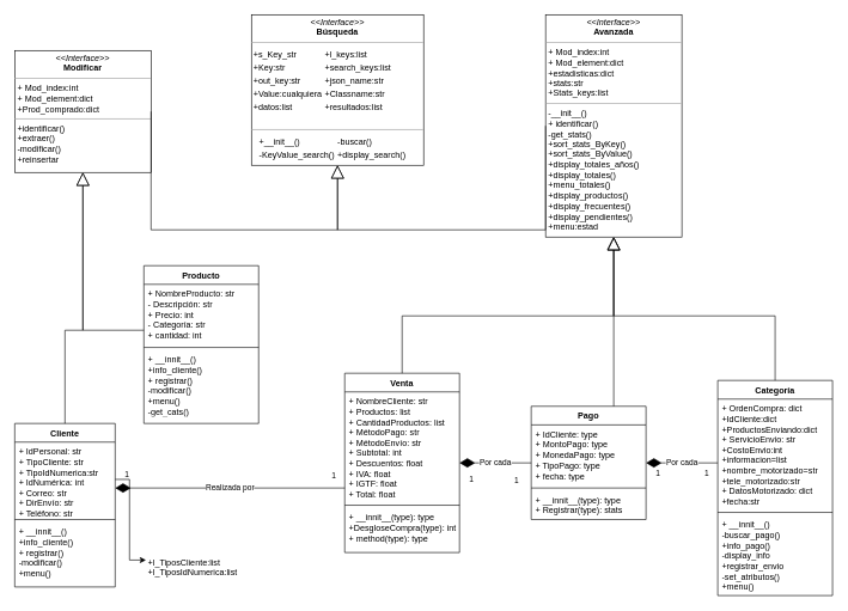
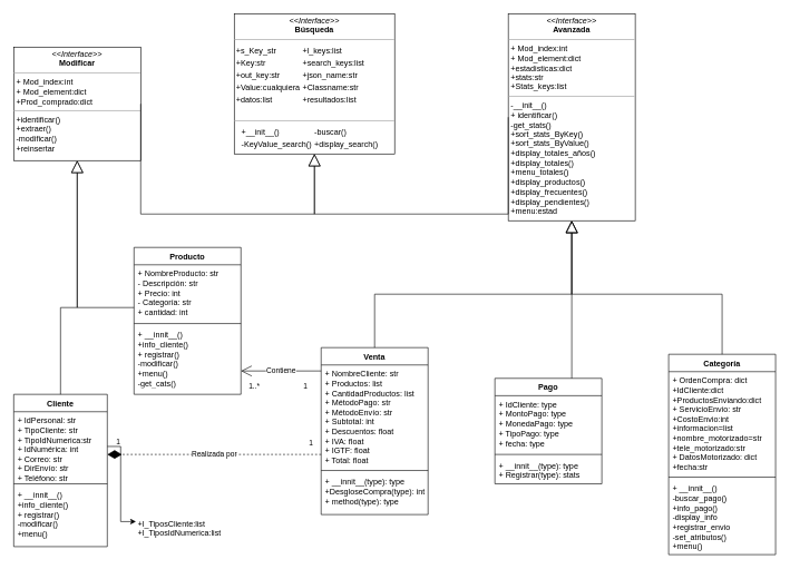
  <mxCell id="0" />
  <mxCell id="1" parent="0" />
  <mxCell id="2" value="Producto" style="swimlane;fontStyle=1;align=center;verticalAlign=top;childLayout=stackLayout;horizontal=1;startSize=26;horizontalStack=0;resizeParent=1;resizeParentMax=0;resizeLast=0;collapsible=1;marginBottom=0;whiteSpace=wrap;html=1;rounded=0;" parent="1" vertex="1"><mxGeometry x="200" y="370" width="160" height="220" as="geometry" /></mxCell>
  <mxCell id="3" value="+ NombreProducto: str&lt;br&gt;- Descripción: str&lt;br&gt;+ Precio: int&lt;br&gt;- Categoría: str&lt;br&gt;+ cantidad: int" style="text;strokeColor=none;fillColor=none;align=left;verticalAlign=top;spacingLeft=4;spacingRight=4;overflow=hidden;rotatable=0;points=[[0,0.5],[1,0.5]];portConstraint=eastwest;whiteSpace=wrap;html=1;rounded=0;" parent="2" vertex="1"><mxGeometry y="26" width="160" height="84" as="geometry" /></mxCell>
  <mxCell id="4" value="" style="line;strokeWidth=1;fillColor=none;align=left;verticalAlign=middle;spacingTop=-1;spacingLeft=3;spacingRight=3;rotatable=0;labelPosition=right;points=[];portConstraint=eastwest;strokeColor=inherit;rounded=0;" parent="2" vertex="1"><mxGeometry y="110" width="160" height="8" as="geometry" /></mxCell>
  <mxCell id="5" value="+ __innit__()&lt;br style=&quot;border-color: var(--border-color);&quot;&gt;+info_cliente()&lt;br style=&quot;border-color: var(--border-color);&quot;&gt;+ registrar()&lt;br style=&quot;border-color: var(--border-color);&quot;&gt;-modificar()&lt;br style=&quot;border-color: var(--border-color);&quot;&gt;+menu()&lt;br&gt;-get_cats()" style="text;strokeColor=none;fillColor=none;align=left;verticalAlign=top;spacingLeft=4;spacingRight=4;overflow=hidden;rotatable=0;points=[[0,0.5],[1,0.5]];portConstraint=eastwest;whiteSpace=wrap;html=1;rounded=0;" parent="2" vertex="1"><mxGeometry y="118" width="160" height="102" as="geometry" /></mxCell>
  <mxCell id="6" value="Cliente" style="swimlane;fontStyle=1;align=center;verticalAlign=top;childLayout=stackLayout;horizontal=1;startSize=26;horizontalStack=0;resizeParent=1;resizeParentMax=0;resizeLast=0;collapsible=1;marginBottom=0;whiteSpace=wrap;html=1;rounded=0;" parent="1" vertex="1"><mxGeometry x="20" y="590" width="140" height="228" as="geometry" /></mxCell>
  <mxCell id="7" value="+ IdPersonal: str&lt;br&gt;+ TipoCliente: str&lt;br&gt;+ TipoIdNumerica:str&lt;br&gt;+ IdNumérica: int&lt;br&gt;+ Correo: str&lt;br&gt;+ DirEnvío: str&lt;br&gt;+ Teléfono: str" style="text;strokeColor=none;fillColor=none;align=left;verticalAlign=top;spacingLeft=4;spacingRight=4;overflow=hidden;rotatable=0;points=[[0,0.5],[1,0.5]];portConstraint=eastwest;whiteSpace=wrap;html=1;rounded=0;" parent="6" vertex="1"><mxGeometry y="26" width="140" height="104" as="geometry" /></mxCell>
  <mxCell id="8" value="" style="line;strokeWidth=1;fillColor=none;align=left;verticalAlign=middle;spacingTop=-1;spacingLeft=3;spacingRight=3;rotatable=0;labelPosition=right;points=[];portConstraint=eastwest;strokeColor=inherit;rounded=0;" parent="6" vertex="1"><mxGeometry y="130" width="140" height="8" as="geometry" /></mxCell>
  <mxCell id="9" value="+ __innit__()&lt;br&gt;+info_cliente()&lt;br style=&quot;border-color: var(--border-color);&quot;&gt;+ registrar()&lt;br&gt;-modificar()&lt;br&gt;+menu()" style="text;strokeColor=none;fillColor=none;align=left;verticalAlign=top;spacingLeft=4;spacingRight=4;overflow=hidden;rotatable=0;points=[[0,0.5],[1,0.5]];portConstraint=eastwest;whiteSpace=wrap;html=1;rounded=0;" parent="6" vertex="1"><mxGeometry y="138" width="140" height="90" as="geometry" /></mxCell>
  <mxCell id="10" value="Venta" style="swimlane;fontStyle=1;align=center;verticalAlign=top;childLayout=stackLayout;horizontal=1;startSize=26;horizontalStack=0;resizeParent=1;resizeParentMax=0;resizeLast=0;collapsible=1;marginBottom=0;whiteSpace=wrap;html=1;rounded=0;" parent="1" vertex="1"><mxGeometry x="480" y="520" width="160" height="250" as="geometry" /></mxCell>
  <mxCell id="11" value="+ NombreCliente: str&lt;br&gt;+ Productos: list&lt;br&gt;+ CantidadProductos: list&lt;br&gt;+ MétodoPago: str&lt;br&gt;+ MétodoEnvío: str&lt;br&gt;+ Subtotal: int&lt;br&gt;+ Descuentos: float&lt;br&gt;+ IVA: float&lt;br&gt;+ IGTF: float&lt;br&gt;+ Total: float" style="text;strokeColor=none;fillColor=none;align=left;verticalAlign=top;spacingLeft=4;spacingRight=4;overflow=hidden;rotatable=0;points=[[0,0.5],[1,0.5]];portConstraint=eastwest;whiteSpace=wrap;html=1;rounded=0;" parent="10" vertex="1"><mxGeometry y="26" width="160" height="154" as="geometry" /></mxCell>
  <mxCell id="12" value="" style="line;strokeWidth=1;fillColor=none;align=left;verticalAlign=middle;spacingTop=-1;spacingLeft=3;spacingRight=3;rotatable=0;labelPosition=right;points=[];portConstraint=eastwest;strokeColor=inherit;rounded=0;" parent="10" vertex="1"><mxGeometry y="180" width="160" height="8" as="geometry" /></mxCell>
  <mxCell id="13" value="+ __innit__(type): type&lt;br style=&quot;border-color: var(--border-color);&quot;&gt;+DesgloseCompra(type): int&lt;br&gt;+ method(type): type" style="text;strokeColor=none;fillColor=none;align=left;verticalAlign=top;spacingLeft=4;spacingRight=4;overflow=hidden;rotatable=0;points=[[0,0.5],[1,0.5]];portConstraint=eastwest;whiteSpace=wrap;html=1;rounded=0;" parent="10" vertex="1"><mxGeometry y="188" width="160" height="62" as="geometry" /></mxCell>
  <mxCell id="14" value="Pago" style="swimlane;fontStyle=1;align=center;verticalAlign=top;childLayout=stackLayout;horizontal=1;startSize=26;horizontalStack=0;resizeParent=1;resizeParentMax=0;resizeLast=0;collapsible=1;marginBottom=0;whiteSpace=wrap;html=1;rounded=0;" parent="1" vertex="1"><mxGeometry x="740" y="566" width="160" height="158" as="geometry" /></mxCell>
  <mxCell id="15" value="+ IdCliente: type&lt;br&gt;+ MontoPago: type&lt;br&gt;+ MonedaPago: type&lt;br&gt;+ TipoPago: type&lt;br&gt;+ fecha: type" style="text;strokeColor=none;fillColor=none;align=left;verticalAlign=top;spacingLeft=4;spacingRight=4;overflow=hidden;rotatable=0;points=[[0,0.5],[1,0.5]];portConstraint=eastwest;whiteSpace=wrap;html=1;rounded=0;" parent="14" vertex="1"><mxGeometry y="26" width="160" height="84" as="geometry" /></mxCell>
  <mxCell id="16" value="" style="line;strokeWidth=1;fillColor=none;align=left;verticalAlign=middle;spacingTop=-1;spacingLeft=3;spacingRight=3;rotatable=0;labelPosition=right;points=[];portConstraint=eastwest;strokeColor=inherit;rounded=0;" parent="14" vertex="1"><mxGeometry y="110" width="160" height="8" as="geometry" /></mxCell>
  <mxCell id="17" value="+ __innit__(type): type&lt;br style=&quot;border-color: var(--border-color);&quot;&gt;+ Registrar(type): stats" style="text;strokeColor=none;fillColor=none;align=left;verticalAlign=top;spacingLeft=4;spacingRight=4;overflow=hidden;rotatable=0;points=[[0,0.5],[1,0.5]];portConstraint=eastwest;whiteSpace=wrap;html=1;rounded=0;" parent="14" vertex="1"><mxGeometry y="118" width="160" height="40" as="geometry" /></mxCell>
  <mxCell id="18" value="Categoría" style="swimlane;fontStyle=1;align=center;verticalAlign=top;childLayout=stackLayout;horizontal=1;startSize=26;horizontalStack=0;resizeParent=1;resizeParentMax=0;resizeLast=0;collapsible=1;marginBottom=0;whiteSpace=wrap;html=1;rounded=0;" parent="1" vertex="1"><mxGeometry x="1000" y="530" width="160" height="300" as="geometry" /></mxCell>
  <mxCell id="19" value="+ OrdenCompra: dict&lt;br&gt;+IdCliente:dict&lt;br&gt;+ProductosEnviando:dict&lt;br&gt;+ ServicioEnvio: str&lt;br&gt;+CostoEnvio:int&lt;br&gt;+informacion=list&lt;br&gt;+nombre_motorizado=str&lt;br&gt;+tele_motorizado:str&lt;br&gt;+ DatosMotorizado: dict&lt;br&gt;+fecha:str&lt;br&gt;" style="text;strokeColor=none;fillColor=none;align=left;verticalAlign=top;spacingLeft=4;spacingRight=4;overflow=hidden;rotatable=0;points=[[0,0.5],[1,0.5]];portConstraint=eastwest;whiteSpace=wrap;html=1;rounded=0;" parent="18" vertex="1"><mxGeometry y="26" width="160" height="154" as="geometry" /></mxCell>
  <mxCell id="20" value="" style="line;strokeWidth=1;fillColor=none;align=left;verticalAlign=middle;spacingTop=-1;spacingLeft=3;spacingRight=3;rotatable=0;labelPosition=right;points=[];portConstraint=eastwest;strokeColor=inherit;rounded=0;" parent="18" vertex="1"><mxGeometry y="180" width="160" height="8" as="geometry" /></mxCell>
  <mxCell id="21" value="+ __innit__()&lt;br style=&quot;border-color: var(--border-color);&quot;&gt;-buscar_pago()&lt;br&gt;+info_pago()&lt;br&gt;-display_info&lt;br&gt;+registrar_envio&lt;br&gt;-set_atributos()&lt;br&gt;+menu()" style="text;strokeColor=none;fillColor=none;align=left;verticalAlign=top;spacingLeft=4;spacingRight=4;overflow=hidden;rotatable=0;points=[[0,0.5],[1,0.5]];portConstraint=eastwest;whiteSpace=wrap;html=1;rounded=0;" parent="18" vertex="1"><mxGeometry y="188" width="160" height="112" as="geometry" /></mxCell>
- <mxCell id="25" value="Realizada por" style="endArrow=diamondThin;html=1;endSize=19;startArrow=none;startSize=14;startFill=0;rounded=0;endFill=1;edgeStyle=elbowEdgeStyle;elbow=vertical;" parent="1" source="10" target="6" edge="1"><mxGeometry relative="1" as="geometry"><mxPoint x="220" y="180" as="sourcePoint" /><mxPoint x="274" y="260" as="targetPoint" /></mxGeometry></mxCell>
+ <mxCell id="22" value="Contiene" style="endArrow=none;html=1;endSize=12;startArrow=open;startSize=14;startFill=0;rounded=0;endFill=0;edgeStyle=elbowEdgeStyle;elbow=vertical;" parent="1" source="2" target="10" edge="1"><mxGeometry relative="1" as="geometry"><mxPoint x="370" y="260" as="sourcePoint" /><mxPoint x="210" y="250" as="targetPoint" /></mxGeometry></mxCell>
+ <mxCell id="23" value="1..*" style="edgeLabel;resizable=0;html=1;align=left;verticalAlign=top;rounded=0;" parent="22" connectable="0" vertex="1"><mxGeometry x="-1" relative="1" as="geometry"><mxPoint x="10" y="10" as="offset" /></mxGeometry></mxCell>
+ <mxCell id="24" value="1" style="edgeLabel;resizable=0;html=1;align=right;verticalAlign=top;rounded=0;" parent="22" connectable="0" vertex="1"><mxGeometry x="1" relative="1" as="geometry"><mxPoint x="-20" y="10" as="offset" /></mxGeometry></mxCell>
+ <mxCell id="25" value="Realizada por" style="endArrow=diamondThin;html=1;endSize=19;startArrow=none;startSize=14;startFill=0;rounded=0;endFill=1;edgeStyle=elbowEdgeStyle;elbow=vertical;dashed=1;" parent="1" source="10" target="6" edge="1"><mxGeometry relative="1" as="geometry"><mxPoint x="220" y="180" as="sourcePoint" /><mxPoint x="274" y="260" as="targetPoint" /></mxGeometry></mxCell>
  <mxCell id="26" value="1" style="edgeLabel;resizable=0;html=1;align=left;verticalAlign=top;rounded=0;" parent="25" connectable="0" vertex="1"><mxGeometry x="-1" relative="1" as="geometry"><mxPoint x="-20" y="-30" as="offset" /></mxGeometry></mxCell>
  <mxCell id="27" value="1" style="edgeLabel;resizable=0;html=1;align=right;verticalAlign=top;rounded=0;" parent="25" connectable="0" vertex="1"><mxGeometry x="1" relative="1" as="geometry"><mxPoint x="20" y="-31" as="offset" /></mxGeometry></mxCell>
- <mxCell id="28" value="Por cada" style="endArrow=diamondThin;html=1;endSize=19;startArrow=none;startSize=14;startFill=0;rounded=0;endFill=1;edgeStyle=elbowEdgeStyle;elbow=vertical;" parent="1" source="14" target="10" edge="1"><mxGeometry relative="1" as="geometry"><mxPoint x="590" y="350" as="sourcePoint" /><mxPoint x="690" y="490" as="targetPoint" /></mxGeometry></mxCell>
- <mxCell id="29" value="1" style="edgeLabel;resizable=0;html=1;align=left;verticalAlign=top;rounded=0;" parent="28" connectable="0" vertex="1"><mxGeometry x="-1" relative="1" as="geometry"><mxPoint x="-25" y="11" as="offset" /></mxGeometry></mxCell>
- <mxCell id="30" value="1" style="edgeLabel;resizable=0;html=1;align=right;verticalAlign=top;rounded=0;" parent="28" connectable="0" vertex="1"><mxGeometry x="1" relative="1" as="geometry"><mxPoint x="20" y="10" as="offset" /></mxGeometry></mxCell>
- <mxCell id="31" value="Por cada" style="endArrow=diamondThin;html=1;endSize=19;startArrow=none;startSize=14;startFill=0;rounded=0;endFill=1;edgeStyle=elbowEdgeStyle;elbow=vertical;" parent="1" source="18" target="14" edge="1"><mxGeometry relative="1" as="geometry"><mxPoint x="581" y="506" as="sourcePoint" /><mxPoint x="480" y="276" as="targetPoint" /></mxGeometry></mxCell>
- <mxCell id="32" value="1" style="edgeLabel;resizable=0;html=1;align=left;verticalAlign=top;rounded=0;" parent="31" connectable="0" vertex="1"><mxGeometry x="-1" relative="1" as="geometry"><mxPoint x="-20" y="1" as="offset" /></mxGeometry></mxCell>
- <mxCell id="33" value="1" style="edgeLabel;resizable=0;html=1;align=right;verticalAlign=top;rounded=0;" parent="31" connectable="0" vertex="1"><mxGeometry x="1" relative="1" as="geometry"><mxPoint x="20" y="1" as="offset" /></mxGeometry></mxCell>
  <mxCell id="34" value="&lt;p style=&quot;margin:0px;margin-top:4px;text-align:center;&quot;&gt;&lt;i&gt;&amp;lt;&amp;lt;Interface&amp;gt;&amp;gt;&lt;/i&gt;&lt;br&gt;&lt;b&gt;Búsqueda&lt;/b&gt;&lt;/p&gt;&lt;hr size=&quot;1&quot;&gt;&lt;table style=&quot;background-color: initial;&quot;&gt;&lt;tbody&gt;&lt;tr&gt;&lt;td&gt;+s_Key_str&lt;br&gt;&lt;/td&gt;&lt;td&gt;+l_keys:list&lt;br&gt;&lt;/td&gt;&lt;/tr&gt;&lt;tr&gt;&lt;td&gt;+Key:str&lt;br&gt;&lt;/td&gt;&lt;td&gt;+search_keys:list&lt;br&gt;&lt;/td&gt;&lt;/tr&gt;&lt;tr&gt;&lt;td&gt;+out_key:str&lt;br&gt;&lt;/td&gt;&lt;td&gt;+json_name:str&lt;br&gt;&lt;/td&gt;&lt;/tr&gt;&lt;tr&gt;&lt;td&gt;+Value:cualquiera&lt;br&gt;&lt;/td&gt;&lt;td&gt;+Classname:str&lt;br&gt;&lt;/td&gt;&lt;/tr&gt;&lt;tr&gt;&lt;td&gt;+datos:list&lt;br&gt;&lt;/td&gt;&lt;td&gt;+resultados:list&lt;br&gt;&lt;/td&gt;&lt;/tr&gt;&lt;/tbody&gt;&lt;/table&gt;&lt;p style=&quot;margin:0px;margin-left:4px;&quot;&gt;&lt;br&gt;&lt;/p&gt;&lt;hr size=&quot;1&quot;&gt;&lt;table style=&quot;background-color: initial;&quot;&gt;&lt;tbody&gt;&lt;tr&gt;&lt;td&gt;&lt;br&gt;&lt;/td&gt;&lt;td&gt;&lt;br&gt;&lt;/td&gt;&lt;td&gt;+__init__()&lt;br&gt;&lt;/td&gt;&lt;td&gt;-buscar()&lt;br&gt;&lt;/td&gt;&lt;/tr&gt;&lt;tr&gt;&lt;td&gt;&lt;br&gt;&lt;/td&gt;&lt;td&gt;&lt;br&gt;&lt;/td&gt;&lt;td&gt;-KeyValue_search()&lt;br&gt;&lt;/td&gt;&lt;td&gt;+display_search()&lt;br&gt;&lt;/td&gt;&lt;/tr&gt;&lt;/tbody&gt;&lt;/table&gt;&lt;p style=&quot;margin:0px;margin-left:4px;&quot;&gt;&lt;br&gt;&lt;/p&gt;" style="verticalAlign=top;align=left;overflow=fill;fontSize=12;fontFamily=Helvetica;html=1;whiteSpace=wrap;" parent="1" vertex="1"><mxGeometry x="350" y="20" width="240" height="210" as="geometry" /></mxCell>
  <mxCell id="35" value="&lt;p style=&quot;margin:0px;margin-top:4px;text-align:center;&quot;&gt;&lt;i&gt;&amp;lt;&amp;lt;Interface&amp;gt;&amp;gt;&lt;/i&gt;&lt;br&gt;&lt;b&gt;Modificar&lt;/b&gt;&lt;/p&gt;&lt;hr size=&quot;1&quot;&gt;&lt;p style=&quot;margin:0px;margin-left:4px;&quot;&gt;+ Mod_index:int&lt;br&gt;+ Mod_element:dict&lt;/p&gt;&lt;p style=&quot;margin:0px;margin-left:4px;&quot;&gt;+Prod_comprado:dict&lt;/p&gt;&lt;hr size=&quot;1&quot;&gt;&lt;p style=&quot;margin:0px;margin-left:4px;&quot;&gt;+identificar()&lt;/p&gt;&lt;p style=&quot;margin:0px;margin-left:4px;&quot;&gt;+extraer()&lt;/p&gt;&lt;p style=&quot;margin:0px;margin-left:4px;&quot;&gt;-modificar()&lt;/p&gt;&lt;p style=&quot;margin:0px;margin-left:4px;&quot;&gt;+reinsertar&lt;/p&gt;" style="verticalAlign=top;align=left;overflow=fill;fontSize=12;fontFamily=Helvetica;html=1;whiteSpace=wrap;" parent="1" vertex="1"><mxGeometry x="20" y="70" width="190" height="170" as="geometry" /></mxCell>
  <mxCell id="36" value="&lt;p style=&quot;margin:0px;margin-top:4px;text-align:center;&quot;&gt;&lt;i&gt;&amp;lt;&amp;lt;Interface&amp;gt;&amp;gt;&lt;/i&gt;&lt;br&gt;&lt;b&gt;Avanzada&lt;/b&gt;&lt;/p&gt;&lt;hr size=&quot;1&quot;&gt;&lt;p style=&quot;margin:0px;margin-left:4px;&quot;&gt;+ Mod_index:int&lt;br&gt;+ Mod_element:dict&lt;/p&gt;&lt;p style=&quot;margin:0px;margin-left:4px;&quot;&gt;+estadisticas:dict&lt;/p&gt;&lt;p style=&quot;margin:0px;margin-left:4px;&quot;&gt;+stats:str&lt;/p&gt;&lt;p style=&quot;margin:0px;margin-left:4px;&quot;&gt;+Stats_keys:list&lt;/p&gt;&lt;hr size=&quot;1&quot;&gt;&lt;p style=&quot;margin:0px;margin-left:4px;&quot;&gt;-__init__()&lt;/p&gt;&lt;p style=&quot;margin:0px;margin-left:4px;&quot;&gt;+ identificar()&lt;br&gt;-get_stats()&lt;/p&gt;&lt;p style=&quot;margin:0px;margin-left:4px;&quot;&gt;+sort_stats_ByKey()&lt;/p&gt;&lt;p style=&quot;margin:0px;margin-left:4px;&quot;&gt;+sort_stats_ByValue()&lt;/p&gt;&lt;p style=&quot;margin:0px;margin-left:4px;&quot;&gt;+display_totales_años()&lt;/p&gt;&lt;p style=&quot;margin:0px;margin-left:4px;&quot;&gt;+display_totales()&lt;/p&gt;&lt;p style=&quot;margin:0px;margin-left:4px;&quot;&gt;+menu_totales()&lt;/p&gt;&lt;p style=&quot;margin:0px;margin-left:4px;&quot;&gt;+display_productos()&lt;/p&gt;&lt;p style=&quot;margin:0px;margin-left:4px;&quot;&gt;+display_frecuentes()&lt;/p&gt;&lt;p style=&quot;margin:0px;margin-left:4px;&quot;&gt;+display_pendientes()&lt;/p&gt;&lt;p style=&quot;margin:0px;margin-left:4px;&quot;&gt;+menu:estad&lt;/p&gt;" style="verticalAlign=top;align=left;overflow=fill;fontSize=12;fontFamily=Helvetica;html=1;whiteSpace=wrap;" parent="1" vertex="1"><mxGeometry x="760" y="20" width="190" height="310" as="geometry" /></mxCell>
  <mxCell id="37" value="" style="endArrow=block;endSize=16;endFill=0;html=1;rounded=0;targetPerimeterSpacing=0;sourcePerimeterSpacing=0;startSize=6;entryX=0.5;entryY=1;entryDx=0;entryDy=0;exitX=0;exitY=0.5;exitDx=0;exitDy=0;edgeStyle=elbowEdgeStyle;elbow=vertical;" parent="1" source="36" target="34" edge="1"><mxGeometry width="160" relative="1" as="geometry"><mxPoint x="393.57" y="320" as="sourcePoint" /><mxPoint x="396.427" y="220" as="targetPoint" /><Array as="points"><mxPoint x="485" y="320" /></Array></mxGeometry></mxCell>
  <mxCell id="38" value="" style="endArrow=block;endSize=16;endFill=0;html=1;rounded=0;targetPerimeterSpacing=0;sourcePerimeterSpacing=0;startSize=6;movable=1;resizable=1;rotatable=1;deletable=1;editable=1;locked=0;connectable=1;strokeColor=default;shadow=0;entryX=0.5;entryY=1;entryDx=0;entryDy=0;exitX=1;exitY=0.5;exitDx=0;exitDy=0;edgeStyle=elbowEdgeStyle;elbow=vertical;" parent="1" source="35" target="34" edge="1"><mxGeometry width="160" relative="1" as="geometry"><mxPoint x="340" y="400" as="sourcePoint" /><mxPoint x="400" y="320" as="targetPoint" /><Array as="points"><mxPoint x="370" y="320" /></Array></mxGeometry></mxCell>
  <mxCell id="39" value="" style="endArrow=block;endSize=16;endFill=0;html=1;rounded=0;targetPerimeterSpacing=0;sourcePerimeterSpacing=0;startSize=6;movable=1;resizable=1;rotatable=1;deletable=1;editable=1;locked=0;connectable=1;strokeColor=default;shadow=0;entryX=0.5;entryY=1;entryDx=0;entryDy=0;exitX=0.5;exitY=0;exitDx=0;exitDy=0;edgeStyle=elbowEdgeStyle;elbow=vertical;" parent="1" source="10" target="36" edge="1"><mxGeometry width="160" relative="1" as="geometry"><mxPoint x="640" y="350" as="sourcePoint" /><mxPoint x="890" y="340" as="targetPoint" /><Array as="points"><mxPoint x="860" y="440" /></Array></mxGeometry></mxCell>
  <mxCell id="40" value="" style="endArrow=block;endSize=16;endFill=0;html=1;rounded=0;targetPerimeterSpacing=0;sourcePerimeterSpacing=0;startSize=6;movable=1;resizable=1;rotatable=1;deletable=1;editable=1;locked=0;connectable=1;strokeColor=default;shadow=0;entryX=0.5;entryY=1;entryDx=0;entryDy=0;edgeStyle=elbowEdgeStyle;elbow=vertical;" parent="1" source="14" target="36" edge="1"><mxGeometry width="160" relative="1" as="geometry"><mxPoint x="610" y="420" as="sourcePoint" /><mxPoint x="870" y="350" as="targetPoint" /><Array as="points"><mxPoint x="855" y="440" /></Array></mxGeometry></mxCell>
  <mxCell id="41" value="" style="endArrow=block;endSize=16;endFill=0;html=1;rounded=0;targetPerimeterSpacing=0;sourcePerimeterSpacing=0;startSize=6;movable=1;resizable=1;rotatable=1;deletable=1;editable=1;locked=0;connectable=1;strokeColor=default;shadow=0;entryX=0.5;entryY=1;entryDx=0;entryDy=0;edgeStyle=elbowEdgeStyle;elbow=vertical;" parent="1" source="18" target="36" edge="1"><mxGeometry width="160" relative="1" as="geometry"><mxPoint x="840" y="450" as="sourcePoint" /><mxPoint x="910" y="340" as="targetPoint" /><Array as="points"><mxPoint x="860" y="440" /></Array></mxGeometry></mxCell>
  <mxCell id="42" value="" style="endArrow=block;endSize=16;endFill=0;html=1;rounded=0;targetPerimeterSpacing=0;sourcePerimeterSpacing=0;startSize=6;movable=1;resizable=1;rotatable=1;deletable=1;editable=1;locked=0;connectable=1;strokeColor=default;shadow=0;elbow=vertical;entryX=0.5;entryY=1;entryDx=0;entryDy=0;exitX=0.5;exitY=0;exitDx=0;exitDy=0;edgeStyle=elbowEdgeStyle;" parent="1" source="6" target="35" edge="1"><mxGeometry width="160" relative="1" as="geometry"><mxPoint x="570" y="380" as="sourcePoint" /><mxPoint x="500" y="310" as="targetPoint" /><Array as="points"><mxPoint x="150" y="460" /></Array></mxGeometry></mxCell>
  <mxCell id="43" value="" style="endArrow=block;endSize=16;endFill=0;html=1;rounded=0;targetPerimeterSpacing=0;sourcePerimeterSpacing=0;startSize=6;movable=1;resizable=1;rotatable=1;deletable=1;editable=1;locked=0;connectable=1;strokeColor=default;shadow=0;elbow=vertical;entryX=0.5;entryY=1;entryDx=0;entryDy=0;edgeStyle=elbowEdgeStyle;" parent="1" source="2" target="35" edge="1"><mxGeometry width="160" relative="1" as="geometry"><mxPoint x="150" y="630" as="sourcePoint" /><mxPoint x="165" y="320" as="targetPoint" /><Array as="points"><mxPoint x="110" y="460" /></Array></mxGeometry></mxCell>
  <mxCell id="44" value="+l_TiposCliente:list&lt;br&gt;+l_TiposIdNumerica:list&lt;br&gt;" style="text;strokeColor=none;fillColor=none;align=left;verticalAlign=top;spacingLeft=4;spacingRight=4;overflow=hidden;rotatable=0;points=[[0,0.5],[1,0.5]];portConstraint=eastwest;whiteSpace=wrap;html=1;rounded=0;" vertex="1" parent="1"><mxGeometry x="200" y="770" width="140" height="50" as="geometry" /></mxCell>
  <mxCell id="45" style="edgeStyle=orthogonalEdgeStyle;rounded=0;orthogonalLoop=1;jettySize=auto;html=1;entryX=0.021;entryY=0.21;entryDx=0;entryDy=0;entryPerimeter=0;" edge="1" parent="1" source="7" target="44"><mxGeometry relative="1" as="geometry" /></mxCell>
